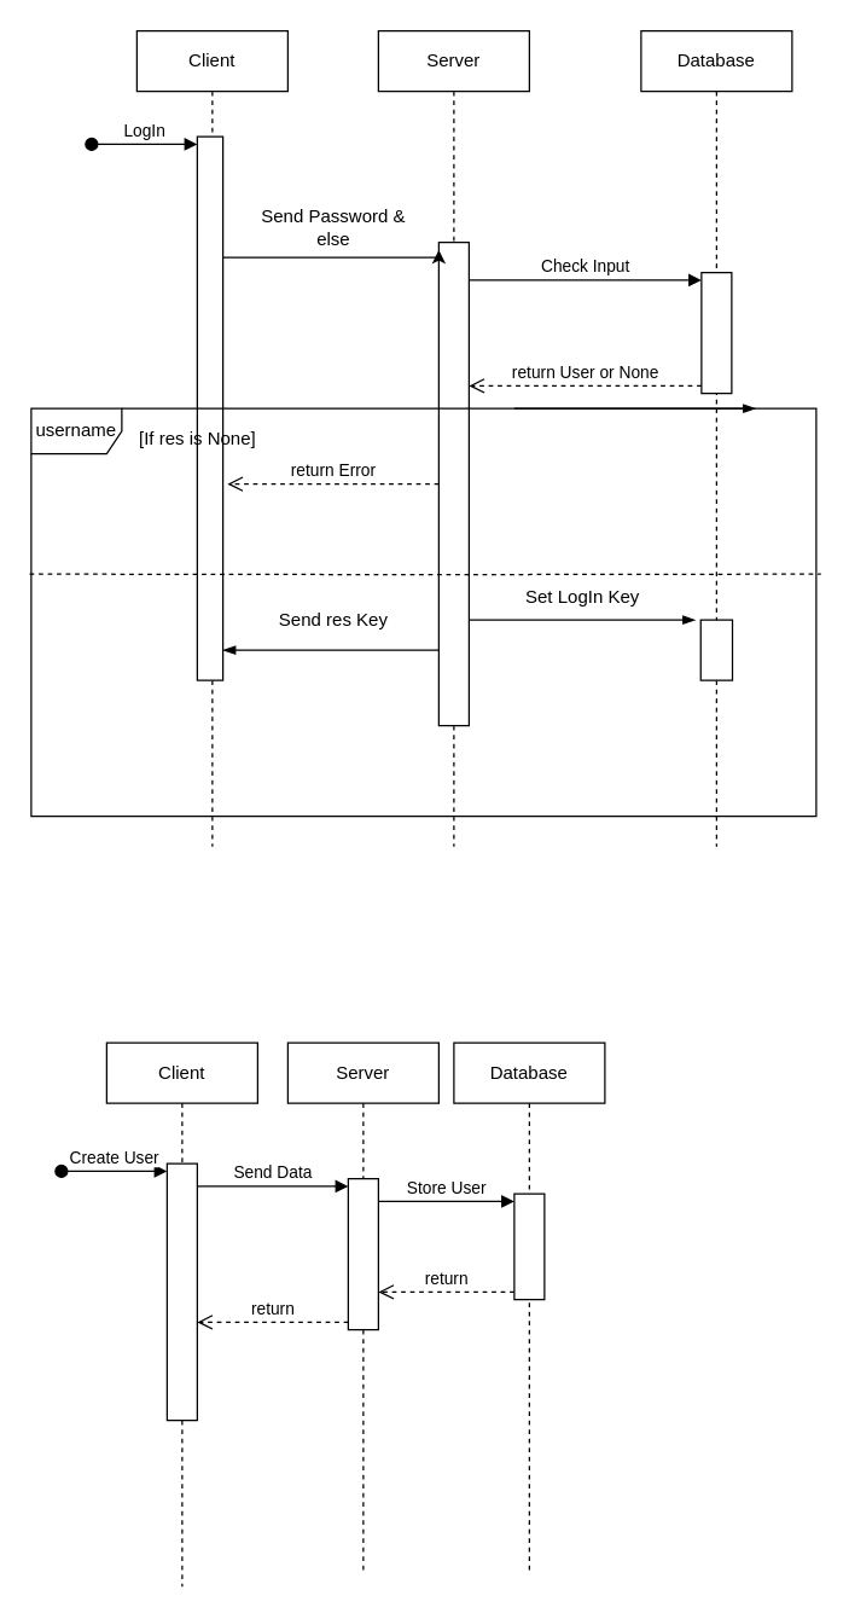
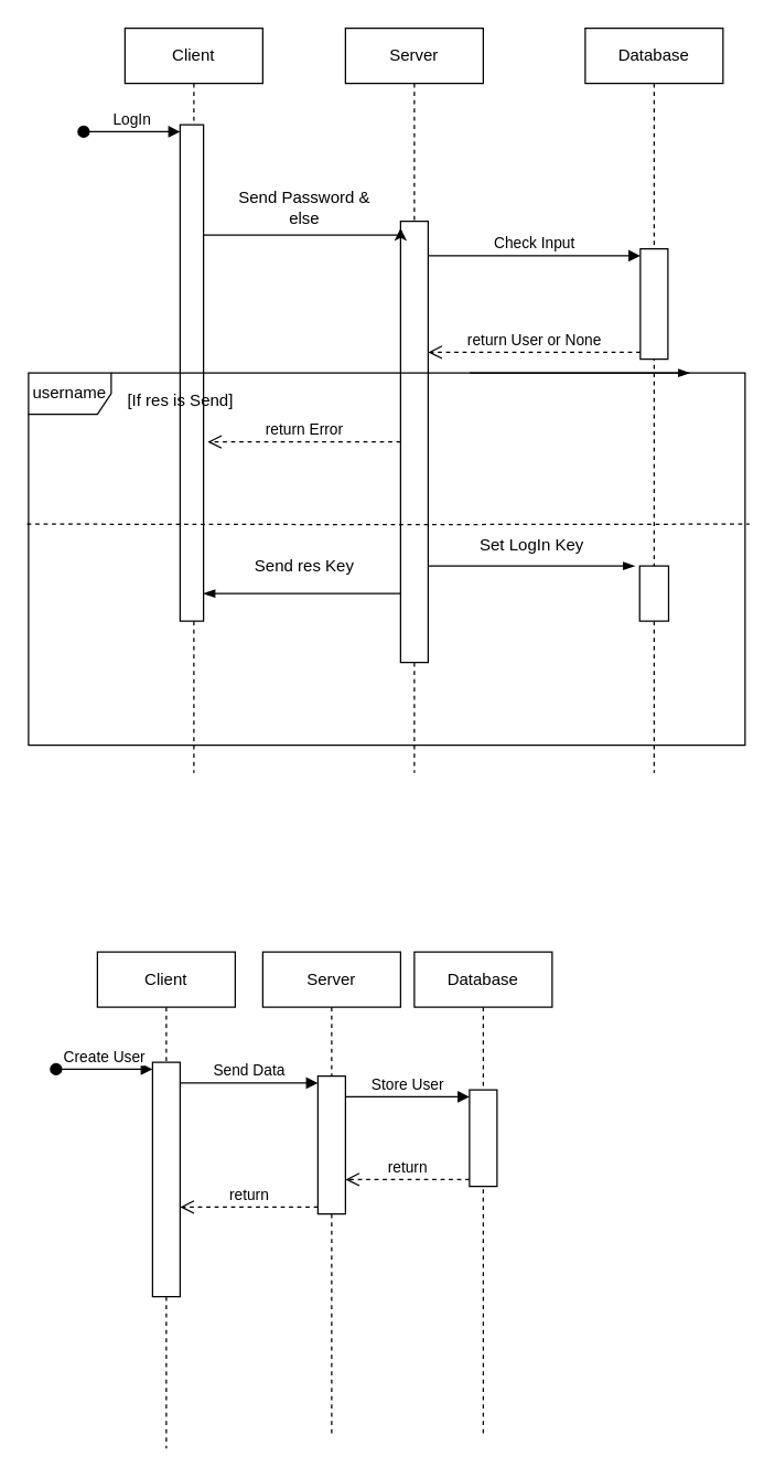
  <mxCell id="0" />
  <mxCell id="1" parent="0" />
  <mxCell id="2" value="Client" style="shape=umlLifeline;perimeter=lifelinePerimeter;whiteSpace=wrap;html=1;container=1;dropTarget=0;collapsible=0;recursiveResize=0;outlineConnect=0;portConstraint=eastwest;newEdgeStyle={&quot;edgeStyle&quot;:&quot;elbowEdgeStyle&quot;,&quot;elbow&quot;:&quot;vertical&quot;,&quot;curved&quot;:0,&quot;rounded&quot;:0};" vertex="1" parent="1"><mxGeometry x="90" y="20" width="100" height="540" as="geometry" /></mxCell>
  <mxCell id="3" value="" style="html=1;points=[[0,0,0,0,5],[0,1,0,0,-5],[1,0,0,0,5],[1,1,0,0,-5]];perimeter=orthogonalPerimeter;outlineConnect=0;targetShapes=umlLifeline;portConstraint=eastwest;newEdgeStyle={&quot;curved&quot;:0,&quot;rounded&quot;:0};" vertex="1" parent="2"><mxGeometry x="40" y="70" width="17" height="360" as="geometry" /></mxCell>
  <mxCell id="4" value="LogIn" style="html=1;verticalAlign=bottom;startArrow=oval;endArrow=block;startSize=8;curved=0;rounded=0;entryX=0;entryY=0;entryDx=0;entryDy=5;" edge="1" target="3" parent="2"><mxGeometry relative="1" as="geometry"><mxPoint x="-30" y="75" as="sourcePoint" /></mxGeometry></mxCell>
  <mxCell id="5" value="Server" style="shape=umlLifeline;perimeter=lifelinePerimeter;whiteSpace=wrap;html=1;container=1;dropTarget=0;collapsible=0;recursiveResize=0;outlineConnect=0;portConstraint=eastwest;newEdgeStyle={&quot;edgeStyle&quot;:&quot;elbowEdgeStyle&quot;,&quot;elbow&quot;:&quot;vertical&quot;,&quot;curved&quot;:0,&quot;rounded&quot;:0};" vertex="1" parent="1"><mxGeometry x="250" y="20" width="100" height="540" as="geometry" /></mxCell>
  <mxCell id="6" value="" style="html=1;points=[[0,0,0,0,5],[0,1,0,0,-5],[1,0,0,0,5],[1,1,0,0,-5]];perimeter=orthogonalPerimeter;outlineConnect=0;targetShapes=umlLifeline;portConstraint=eastwest;newEdgeStyle={&quot;curved&quot;:0,&quot;rounded&quot;:0};" vertex="1" parent="5"><mxGeometry x="40" y="140" width="20" height="320" as="geometry" /></mxCell>
  <mxCell id="7" style="edgeStyle=orthogonalEdgeStyle;rounded=0;orthogonalLoop=1;jettySize=auto;html=1;curved=0;entryX=0;entryY=0;entryDx=0;entryDy=5;entryPerimeter=0;" edge="1" parent="1" source="3" target="6"><mxGeometry relative="1" as="geometry"><mxPoint x="290" y="165" as="targetPoint" /><Array as="points"><mxPoint x="290" y="170" /></Array></mxGeometry></mxCell>
  <mxCell id="8" value="Send Password &amp;amp;&lt;br&gt;else" style="text;html=1;align=center;verticalAlign=middle;resizable=0;points=[];autosize=1;strokeColor=none;fillColor=none;" vertex="1" parent="1"><mxGeometry x="160" y="130" width="120" height="40" as="geometry" /></mxCell>
  <mxCell id="9" value="Database" style="shape=umlLifeline;perimeter=lifelinePerimeter;whiteSpace=wrap;html=1;container=1;dropTarget=0;collapsible=0;recursiveResize=0;outlineConnect=0;portConstraint=eastwest;newEdgeStyle={&quot;edgeStyle&quot;:&quot;elbowEdgeStyle&quot;,&quot;elbow&quot;:&quot;vertical&quot;,&quot;curved&quot;:0,&quot;rounded&quot;:0};" vertex="1" parent="1"><mxGeometry x="424" y="20" width="100" height="540" as="geometry" /></mxCell>
  <mxCell id="10" value="" style="html=1;points=[[0,0,0,0,5],[0,1,0,0,-5],[1,0,0,0,5],[1,1,0,0,-5]];perimeter=orthogonalPerimeter;outlineConnect=0;targetShapes=umlLifeline;portConstraint=eastwest;newEdgeStyle={&quot;curved&quot;:0,&quot;rounded&quot;:0};" vertex="1" parent="9"><mxGeometry x="40" y="160" width="20" height="80" as="geometry" /></mxCell>
  <mxCell id="11" value="Check Input" style="html=1;verticalAlign=bottom;endArrow=block;curved=0;rounded=0;entryX=0;entryY=0;entryDx=0;entryDy=5;" edge="1" target="10" parent="1" source="6"><mxGeometry relative="1" as="geometry"><mxPoint x="330" y="185" as="sourcePoint" /></mxGeometry></mxCell>
  <mxCell id="12" value="return User or None" style="html=1;verticalAlign=bottom;endArrow=open;dashed=1;endSize=8;curved=0;rounded=0;exitX=0;exitY=1;exitDx=0;exitDy=-5;" edge="1" source="10" parent="1" target="6"><mxGeometry relative="1" as="geometry"><mxPoint x="330" y="255" as="targetPoint" /></mxGeometry></mxCell>
  <mxCell id="13" value="username" style="shape=umlFrame;whiteSpace=wrap;html=1;pointerEvents=0;" vertex="1" parent="1"><mxGeometry x="20" y="270" width="520" height="270" as="geometry" /></mxCell>
  <mxCell id="14" value="" style="endArrow=none;dashed=1;html=1;rounded=0;exitX=-0.002;exitY=0.406;exitDx=0;exitDy=0;exitPerimeter=0;entryX=1.006;entryY=0.406;entryDx=0;entryDy=0;entryPerimeter=0;" edge="1" parent="1" source="13" target="13"><mxGeometry width="50" height="50" relative="1" as="geometry"><mxPoint x="400" y="290" as="sourcePoint" /><mxPoint x="450" y="240" as="targetPoint" /><Array as="points"><mxPoint x="280" y="380" /></Array></mxGeometry></mxCell>
  <mxCell id="15" value="" style="edgeStyle=elbowEdgeStyle;fontSize=12;html=1;endArrow=blockThin;endFill=1;rounded=0;" edge="1" parent="1"><mxGeometry width="160" relative="1" as="geometry"><mxPoint x="340" y="270" as="sourcePoint" /><mxPoint x="500" y="270" as="targetPoint" /></mxGeometry></mxCell>
  <mxCell id="16" value="return Error" style="html=1;verticalAlign=bottom;endArrow=open;dashed=1;endSize=8;curved=0;rounded=0;" edge="1" parent="1"><mxGeometry relative="1" as="geometry"><mxPoint x="150" y="320" as="targetPoint" /><mxPoint x="290" y="320" as="sourcePoint" /></mxGeometry></mxCell>
- <mxCell id="17" value="[If res is None]" style="text;html=1;align=center;verticalAlign=middle;resizable=0;points=[];autosize=1;strokeColor=none;fillColor=none;" vertex="1" parent="1"><mxGeometry x="80" y="275" width="100" height="30" as="geometry" /></mxCell>
+ <mxCell id="17" value="[If res is Send]" style="text;html=1;align=center;verticalAlign=middle;resizable=0;points=[];autosize=1;strokeColor=none;fillColor=none;" vertex="1" parent="1"><mxGeometry x="80" y="275" width="100" height="30" as="geometry" /></mxCell>
  <mxCell id="18" value="" style="html=1;points=[[0,0,0,0,5],[0,1,0,0,-5],[1,0,0,0,5],[1,1,0,0,-5]];perimeter=orthogonalPerimeter;outlineConnect=0;targetShapes=umlLifeline;portConstraint=eastwest;newEdgeStyle={&quot;curved&quot;:0,&quot;rounded&quot;:0};" vertex="1" parent="1"><mxGeometry x="463.5" y="410" width="21" height="40" as="geometry" /></mxCell>
  <mxCell id="19" value="" style="edgeStyle=elbowEdgeStyle;fontSize=12;html=1;endArrow=blockThin;endFill=1;rounded=0;" edge="1" parent="1"><mxGeometry width="160" relative="1" as="geometry"><mxPoint x="310" y="410" as="sourcePoint" /><mxPoint x="460" y="410" as="targetPoint" /></mxGeometry></mxCell>
  <mxCell id="20" value="Set LogIn Key" style="text;html=1;align=center;verticalAlign=middle;resizable=0;points=[];autosize=1;strokeColor=none;fillColor=none;" vertex="1" parent="1"><mxGeometry x="330" y="380" width="110" height="30" as="geometry" /></mxCell>
  <mxCell id="21" value="" style="edgeStyle=elbowEdgeStyle;fontSize=12;html=1;endArrow=blockThin;endFill=1;rounded=0;" edge="1" parent="1" target="3"><mxGeometry width="160" relative="1" as="geometry"><mxPoint x="290" y="430" as="sourcePoint" /><mxPoint x="290" y="429.5" as="targetPoint" /><Array as="points"><mxPoint x="290" y="430" /></Array></mxGeometry></mxCell>
  <mxCell id="22" value="Send res Key" style="text;html=1;align=center;verticalAlign=middle;resizable=0;points=[];autosize=1;strokeColor=none;fillColor=none;" vertex="1" parent="1"><mxGeometry x="160" y="395" width="120" height="30" as="geometry" /></mxCell>
  <mxCell id="23" value="Client" style="shape=umlLifeline;perimeter=lifelinePerimeter;whiteSpace=wrap;html=1;container=1;dropTarget=0;collapsible=0;recursiveResize=0;outlineConnect=0;portConstraint=eastwest;newEdgeStyle={&quot;edgeStyle&quot;:&quot;elbowEdgeStyle&quot;,&quot;elbow&quot;:&quot;vertical&quot;,&quot;curved&quot;:0,&quot;rounded&quot;:0};" vertex="1" parent="1"><mxGeometry x="70" y="690" width="100" height="360" as="geometry" /></mxCell>
  <mxCell id="24" value="" style="html=1;points=[[0,0,0,0,5],[0,1,0,0,-5],[1,0,0,0,5],[1,1,0,0,-5]];perimeter=orthogonalPerimeter;outlineConnect=0;targetShapes=umlLifeline;portConstraint=eastwest;newEdgeStyle={&quot;curved&quot;:0,&quot;rounded&quot;:0};" vertex="1" parent="23"><mxGeometry x="40" y="80" width="20" height="170" as="geometry" /></mxCell>
  <mxCell id="25" value="Create User" style="html=1;verticalAlign=bottom;startArrow=oval;endArrow=block;startSize=8;curved=0;rounded=0;entryX=0;entryY=0;entryDx=0;entryDy=5;" edge="1" target="24" parent="23"><mxGeometry relative="1" as="geometry"><mxPoint x="-30" y="85" as="sourcePoint" /></mxGeometry></mxCell>
  <mxCell id="26" value="Server" style="shape=umlLifeline;perimeter=lifelinePerimeter;whiteSpace=wrap;html=1;container=1;dropTarget=0;collapsible=0;recursiveResize=0;outlineConnect=0;portConstraint=eastwest;newEdgeStyle={&quot;edgeStyle&quot;:&quot;elbowEdgeStyle&quot;,&quot;elbow&quot;:&quot;vertical&quot;,&quot;curved&quot;:0,&quot;rounded&quot;:0};" vertex="1" parent="1"><mxGeometry x="190" y="690" width="100" height="350" as="geometry" /></mxCell>
  <mxCell id="27" value="" style="html=1;points=[[0,0,0,0,5],[0,1,0,0,-5],[1,0,0,0,5],[1,1,0,0,-5]];perimeter=orthogonalPerimeter;outlineConnect=0;targetShapes=umlLifeline;portConstraint=eastwest;newEdgeStyle={&quot;curved&quot;:0,&quot;rounded&quot;:0};" vertex="1" parent="26"><mxGeometry x="40" y="90" width="20" height="100" as="geometry" /></mxCell>
  <mxCell id="28" value="Database" style="shape=umlLifeline;perimeter=lifelinePerimeter;whiteSpace=wrap;html=1;container=1;dropTarget=0;collapsible=0;recursiveResize=0;outlineConnect=0;portConstraint=eastwest;newEdgeStyle={&quot;edgeStyle&quot;:&quot;elbowEdgeStyle&quot;,&quot;elbow&quot;:&quot;vertical&quot;,&quot;curved&quot;:0,&quot;rounded&quot;:0};" vertex="1" parent="1"><mxGeometry x="300" y="690" width="100" height="350" as="geometry" /></mxCell>
  <mxCell id="29" value="" style="html=1;points=[[0,0,0,0,5],[0,1,0,0,-5],[1,0,0,0,5],[1,1,0,0,-5]];perimeter=orthogonalPerimeter;outlineConnect=0;targetShapes=umlLifeline;portConstraint=eastwest;newEdgeStyle={&quot;curved&quot;:0,&quot;rounded&quot;:0};" vertex="1" parent="28"><mxGeometry x="40" y="100" width="20" height="70" as="geometry" /></mxCell>
  <mxCell id="30" value="Send Data" style="html=1;verticalAlign=bottom;endArrow=block;curved=0;rounded=0;entryX=0;entryY=0;entryDx=0;entryDy=5;" edge="1" target="27" parent="1" source="24"><mxGeometry relative="1" as="geometry"><mxPoint x="170" y="785" as="sourcePoint" /></mxGeometry></mxCell>
  <mxCell id="31" value="return" style="html=1;verticalAlign=bottom;endArrow=open;dashed=1;endSize=8;curved=0;rounded=0;exitX=0;exitY=1;exitDx=0;exitDy=-5;" edge="1" source="27" parent="1" target="24"><mxGeometry relative="1" as="geometry"><mxPoint x="170" y="855" as="targetPoint" /></mxGeometry></mxCell>
  <mxCell id="32" value="return" style="html=1;verticalAlign=bottom;endArrow=open;dashed=1;endSize=8;curved=0;rounded=0;" edge="1" parent="1" target="27"><mxGeometry relative="1" as="geometry"><mxPoint x="430" y="865" as="targetPoint" /><mxPoint x="340" y="855" as="sourcePoint" /></mxGeometry></mxCell>
  <mxCell id="33" value="Store User" style="html=1;verticalAlign=bottom;endArrow=block;curved=0;rounded=0;" edge="1" parent="1" source="27"><mxGeometry relative="1" as="geometry"><mxPoint x="430" y="795" as="sourcePoint" /><mxPoint x="340" y="795" as="targetPoint" /></mxGeometry></mxCell>
